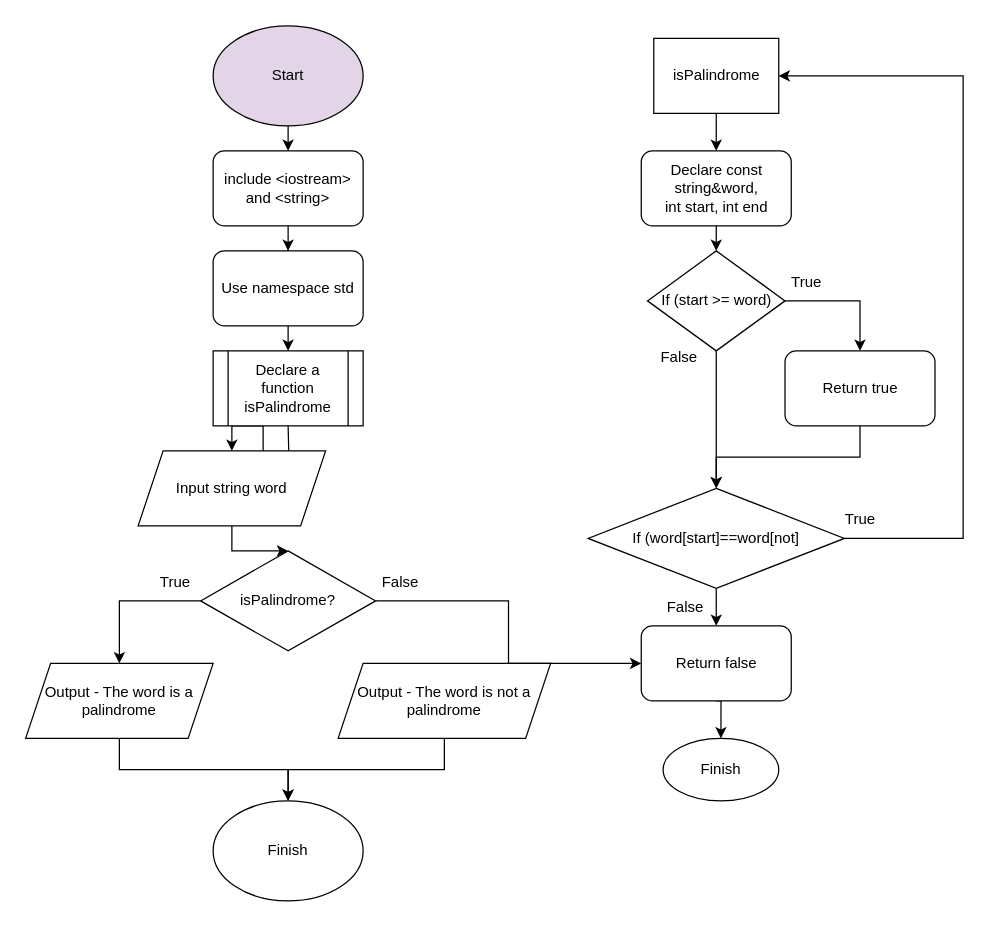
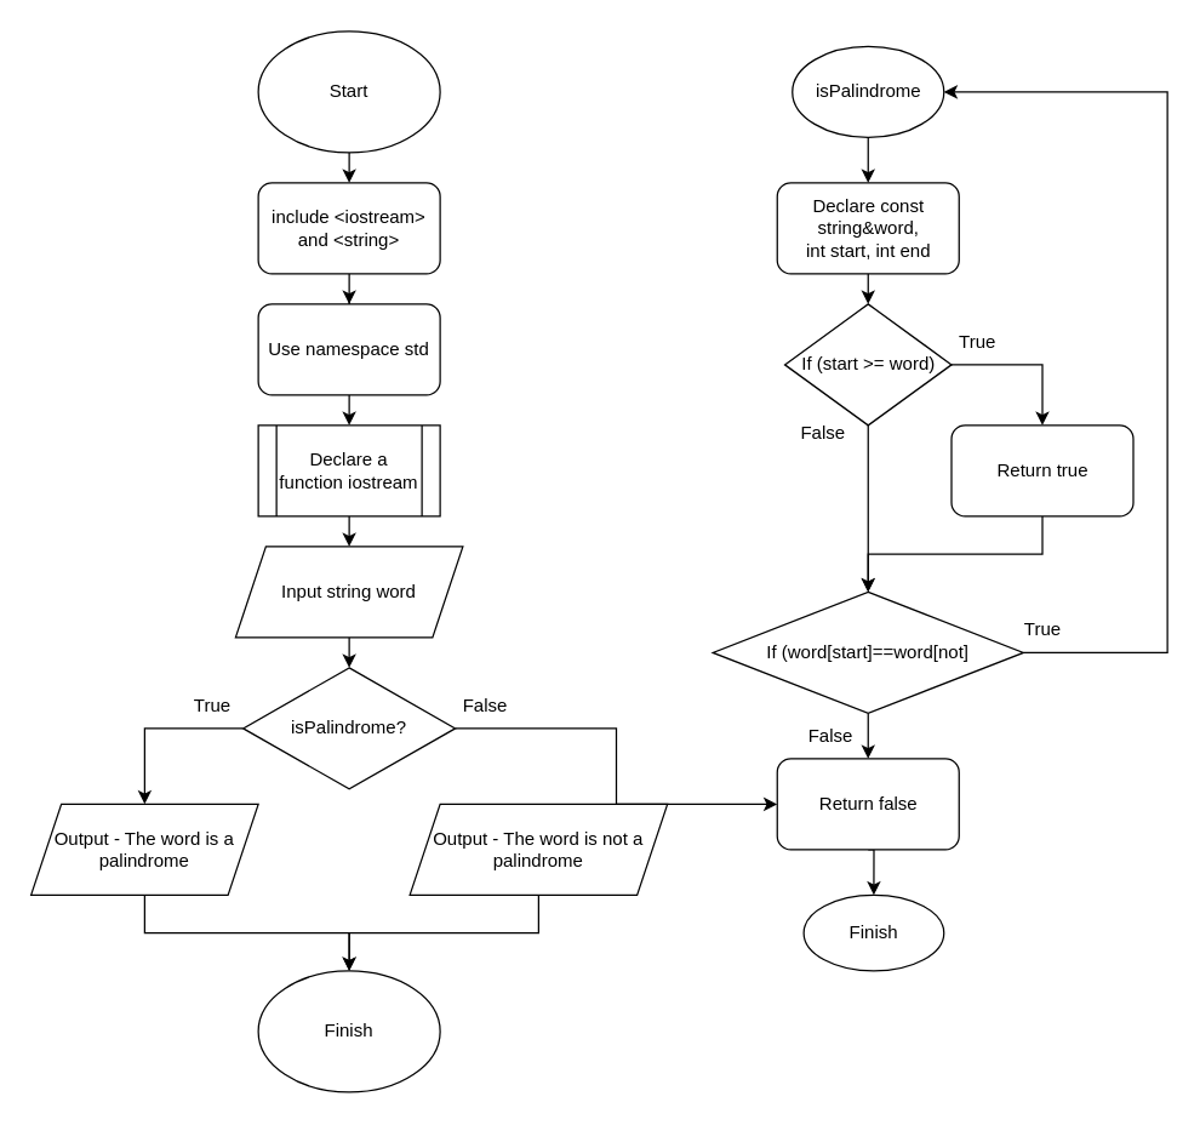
  <mxCell id="0" />
  <mxCell id="1" parent="0" />
  <mxCell id="2" style="edgeStyle=orthogonalEdgeStyle;rounded=0;orthogonalLoop=1;jettySize=auto;html=1;exitX=0.5;exitY=1;exitDx=0;exitDy=0;entryX=0.5;entryY=0;entryDx=0;entryDy=0;" edge="1" parent="1" source="3"><mxGeometry relative="1" as="geometry"><mxPoint x="230" y="120" as="targetPoint" /></mxGeometry></mxCell>
- <mxCell id="3" value="Start" style="ellipse;whiteSpace=wrap;html=1;fillColor=#e1d5e7;" vertex="1" parent="1"><mxGeometry x="170" y="20" width="120" height="80" as="geometry" /></mxCell>
+ <mxCell id="3" value="Start" style="ellipse;whiteSpace=wrap;html=1;" vertex="1" parent="1"><mxGeometry x="170" y="20" width="120" height="80" as="geometry" /></mxCell>
  <mxCell id="4" style="edgeStyle=orthogonalEdgeStyle;rounded=0;orthogonalLoop=1;jettySize=auto;html=1;exitX=0.5;exitY=1;exitDx=0;exitDy=0;" edge="1" parent="1" source="5" target="7"><mxGeometry relative="1" as="geometry" /></mxCell>
  <mxCell id="5" value="include &amp;lt;iostream&amp;gt;&lt;br style=&quot;border-color: var(--border-color);&quot;&gt;and &amp;lt;string&amp;gt;" style="rounded=1;whiteSpace=wrap;html=1;" vertex="1" parent="1"><mxGeometry x="170" y="120" width="120" height="60" as="geometry" /></mxCell>
  <mxCell id="6" style="edgeStyle=orthogonalEdgeStyle;rounded=0;orthogonalLoop=1;jettySize=auto;html=1;exitX=0.5;exitY=1;exitDx=0;exitDy=0;entryX=0.5;entryY=0;entryDx=0;entryDy=0;" edge="1" parent="1" source="7"><mxGeometry relative="1" as="geometry"><mxPoint x="230" y="280" as="targetPoint" /></mxGeometry></mxCell>
  <mxCell id="7" value="Use namespace std" style="rounded=1;whiteSpace=wrap;html=1;" vertex="1" parent="1"><mxGeometry x="170" y="200" width="120" height="60" as="geometry" /></mxCell>
  <mxCell id="8" style="edgeStyle=orthogonalEdgeStyle;rounded=0;orthogonalLoop=1;jettySize=auto;html=1;exitX=0.5;exitY=1;exitDx=0;exitDy=0;entryX=0.5;entryY=0;entryDx=0;entryDy=0;" edge="1" parent="1" target="10"><mxGeometry relative="1" as="geometry"><mxPoint x="230" y="340" as="sourcePoint" /></mxGeometry></mxCell>
  <mxCell id="9" style="edgeStyle=orthogonalEdgeStyle;rounded=0;orthogonalLoop=1;jettySize=auto;html=1;exitX=0.5;exitY=1;exitDx=0;exitDy=0;entryX=0.5;entryY=0;entryDx=0;entryDy=0;" edge="1" parent="1" source="10" target="13"><mxGeometry relative="1" as="geometry" /></mxCell>
- <mxCell id="10" value="Input string word" style="shape=parallelogram;perimeter=parallelogramPerimeter;whiteSpace=wrap;html=1;fixedSize=1;" vertex="1" parent="1"><mxGeometry x="110" y="360" width="150" height="60" as="geometry" /></mxCell>
+ <mxCell id="10" value="Input string word" style="shape=parallelogram;perimeter=parallelogramPerimeter;whiteSpace=wrap;html=1;fixedSize=1;" vertex="1" parent="1"><mxGeometry x="155" y="360" width="150" height="60" as="geometry" /></mxCell>
  <mxCell id="11" style="edgeStyle=orthogonalEdgeStyle;rounded=0;orthogonalLoop=1;jettySize=auto;html=1;exitX=0;exitY=0.5;exitDx=0;exitDy=0;entryX=0.5;entryY=0;entryDx=0;entryDy=0;" edge="1" parent="1" source="13" target="16"><mxGeometry relative="1" as="geometry" /></mxCell>
  <mxCell id="12" style="edgeStyle=orthogonalEdgeStyle;rounded=0;orthogonalLoop=1;jettySize=auto;html=1;exitX=1;exitY=0.5;exitDx=0;exitDy=0;" edge="1" parent="1" source="13" target="37"><mxGeometry relative="1" as="geometry" /></mxCell>
  <mxCell id="13" value="isPalindrome?" style="rhombus;whiteSpace=wrap;html=1;" vertex="1" parent="1"><mxGeometry x="160" y="440" width="140" height="80" as="geometry" /></mxCell>
- <mxCell id="14" value="Declare a function isPalindrome" style="shape=process;whiteSpace=wrap;html=1;backgroundOutline=1;" vertex="1" parent="1"><mxGeometry x="170" y="280" width="120" height="60" as="geometry" /></mxCell>
+ <mxCell id="14" value="Declare a function iostream" style="shape=process;whiteSpace=wrap;html=1;backgroundOutline=1;" vertex="1" parent="1"><mxGeometry x="170" y="280" width="120" height="60" as="geometry" /></mxCell>
  <mxCell id="15" style="edgeStyle=orthogonalEdgeStyle;rounded=0;orthogonalLoop=1;jettySize=auto;html=1;exitX=0.5;exitY=1;exitDx=0;exitDy=0;entryX=0.5;entryY=0;entryDx=0;entryDy=0;" edge="1" parent="1" source="16" target="23"><mxGeometry relative="1" as="geometry" /></mxCell>
  <mxCell id="16" value="Output - The word is a palindrome" style="shape=parallelogram;perimeter=parallelogramPerimeter;whiteSpace=wrap;html=1;fixedSize=1;" vertex="1" parent="1"><mxGeometry x="20" y="530" width="150" height="60" as="geometry" /></mxCell>
  <mxCell id="17" style="edgeStyle=orthogonalEdgeStyle;rounded=0;orthogonalLoop=1;jettySize=auto;html=1;exitX=0.5;exitY=1;exitDx=0;exitDy=0;entryX=0.5;entryY=0;entryDx=0;entryDy=0;" edge="1" parent="1" source="18" target="23"><mxGeometry relative="1" as="geometry" /></mxCell>
  <mxCell id="18" value="Output - The word is not a palindrome" style="shape=parallelogram;perimeter=parallelogramPerimeter;whiteSpace=wrap;html=1;fixedSize=1;" vertex="1" parent="1"><mxGeometry x="270" y="530" width="170" height="60" as="geometry" /></mxCell>
  <mxCell id="19" value="True" style="text;html=1;strokeColor=none;fillColor=none;align=center;verticalAlign=middle;whiteSpace=wrap;rounded=0;" vertex="1" parent="1"><mxGeometry x="110" y="450" width="60" height="30" as="geometry" /></mxCell>
  <mxCell id="20" value="False" style="text;html=1;strokeColor=none;fillColor=none;align=center;verticalAlign=middle;whiteSpace=wrap;rounded=0;" vertex="1" parent="1"><mxGeometry x="290" y="450" width="60" height="30" as="geometry" /></mxCell>
  <mxCell id="21" style="edgeStyle=orthogonalEdgeStyle;rounded=0;orthogonalLoop=1;jettySize=auto;html=1;exitX=0.5;exitY=1;exitDx=0;exitDy=0;entryX=0.5;entryY=0;entryDx=0;entryDy=0;" edge="1" parent="1" source="22"><mxGeometry relative="1" as="geometry"><mxPoint x="572.5" y="120" as="targetPoint" /></mxGeometry></mxCell>
- <mxCell id="22" value="isPalindrome" style="whiteSpace=wrap;html=1;rounded=0;" vertex="1" parent="1"><mxGeometry x="522.5" y="30" width="100" height="60" as="geometry" /></mxCell>
+ <mxCell id="22" value="isPalindrome" style="ellipse;whiteSpace=wrap;html=1;" vertex="1" parent="1"><mxGeometry x="522.5" y="30" width="100" height="60" as="geometry" /></mxCell>
  <mxCell id="23" value="Finish" style="ellipse;whiteSpace=wrap;html=1;" vertex="1" parent="1"><mxGeometry x="170" y="640" width="120" height="80" as="geometry" /></mxCell>
  <mxCell id="24" style="edgeStyle=orthogonalEdgeStyle;rounded=0;orthogonalLoop=1;jettySize=auto;html=1;exitX=0.5;exitY=1;exitDx=0;exitDy=0;entryX=0.5;entryY=0;entryDx=0;entryDy=0;" edge="1" parent="1" source="25" target="28"><mxGeometry relative="1" as="geometry" /></mxCell>
  <mxCell id="25" value="Declare const string&amp;amp;word,&lt;br style=&quot;border-color: var(--border-color);&quot;&gt;int start, int end" style="rounded=1;whiteSpace=wrap;html=1;" vertex="1" parent="1"><mxGeometry x="512.5" y="120" width="120" height="60" as="geometry" /></mxCell>
  <mxCell id="26" style="edgeStyle=orthogonalEdgeStyle;rounded=0;orthogonalLoop=1;jettySize=auto;html=1;exitX=1;exitY=0.5;exitDx=0;exitDy=0;entryX=0.5;entryY=0;entryDx=0;entryDy=0;" edge="1" parent="1" source="28" target="30"><mxGeometry relative="1" as="geometry" /></mxCell>
  <mxCell id="27" style="edgeStyle=orthogonalEdgeStyle;rounded=0;orthogonalLoop=1;jettySize=auto;html=1;exitX=0.5;exitY=1;exitDx=0;exitDy=0;entryX=0.5;entryY=0;entryDx=0;entryDy=0;" edge="1" parent="1" source="28" target="33"><mxGeometry relative="1" as="geometry" /></mxCell>
  <mxCell id="28" value="If (start &amp;gt;= word)" style="rhombus;whiteSpace=wrap;html=1;" vertex="1" parent="1"><mxGeometry x="517.5" y="200" width="110" height="80" as="geometry" /></mxCell>
  <mxCell id="29" style="edgeStyle=orthogonalEdgeStyle;rounded=0;orthogonalLoop=1;jettySize=auto;html=1;exitX=0.5;exitY=1;exitDx=0;exitDy=0;entryX=0.5;entryY=0;entryDx=0;entryDy=0;" edge="1" parent="1" source="30" target="33"><mxGeometry relative="1" as="geometry" /></mxCell>
  <mxCell id="30" value="Return true" style="rounded=1;whiteSpace=wrap;html=1;" vertex="1" parent="1"><mxGeometry x="627.5" y="280" width="120" height="60" as="geometry" /></mxCell>
  <mxCell id="31" style="edgeStyle=orthogonalEdgeStyle;rounded=0;orthogonalLoop=1;jettySize=auto;html=1;exitX=0.5;exitY=1;exitDx=0;exitDy=0;entryX=0.5;entryY=0;entryDx=0;entryDy=0;" edge="1" parent="1" source="33" target="37"><mxGeometry relative="1" as="geometry" /></mxCell>
  <mxCell id="32" style="edgeStyle=orthogonalEdgeStyle;rounded=0;orthogonalLoop=1;jettySize=auto;html=1;exitX=1;exitY=0.5;exitDx=0;exitDy=0;entryX=1;entryY=0.5;entryDx=0;entryDy=0;" edge="1" parent="1" source="33" target="22"><mxGeometry relative="1" as="geometry"><Array as="points"><mxPoint x="770" y="430" /><mxPoint x="770" y="60" /></Array></mxGeometry></mxCell>
  <mxCell id="33" value="If (word[start]==word[not]" style="rhombus;whiteSpace=wrap;html=1;" vertex="1" parent="1"><mxGeometry x="470" y="390" width="205" height="80" as="geometry" /></mxCell>
  <mxCell id="34" value="True" style="text;html=1;strokeColor=none;fillColor=none;align=center;verticalAlign=middle;whiteSpace=wrap;rounded=0;" vertex="1" parent="1"><mxGeometry x="615" y="210" width="60" height="30" as="geometry" /></mxCell>
  <mxCell id="35" value="False" style="text;html=1;strokeColor=none;fillColor=none;align=center;verticalAlign=middle;whiteSpace=wrap;rounded=0;" vertex="1" parent="1"><mxGeometry x="512.5" y="270" width="60" height="30" as="geometry" /></mxCell>
  <mxCell id="36" style="edgeStyle=orthogonalEdgeStyle;rounded=0;orthogonalLoop=1;jettySize=auto;html=1;exitX=0.5;exitY=1;exitDx=0;exitDy=0;entryX=0.5;entryY=0;entryDx=0;entryDy=0;" edge="1" parent="1" source="37" target="40"><mxGeometry relative="1" as="geometry" /></mxCell>
  <mxCell id="37" value="Return false" style="rounded=1;whiteSpace=wrap;html=1;" vertex="1" parent="1"><mxGeometry x="512.5" y="500" width="120" height="60" as="geometry" /></mxCell>
  <mxCell id="38" value="True" style="text;html=1;strokeColor=none;fillColor=none;align=center;verticalAlign=middle;whiteSpace=wrap;rounded=0;" vertex="1" parent="1"><mxGeometry x="657.5" y="400" width="60" height="30" as="geometry" /></mxCell>
  <mxCell id="39" value="False" style="text;html=1;strokeColor=none;fillColor=none;align=center;verticalAlign=middle;whiteSpace=wrap;rounded=0;" vertex="1" parent="1"><mxGeometry x="517.5" y="470" width="60" height="30" as="geometry" /></mxCell>
  <mxCell id="40" value="Finish" style="ellipse;whiteSpace=wrap;html=1;" vertex="1" parent="1"><mxGeometry x="530" y="590" width="92.5" height="50" as="geometry" /></mxCell>
